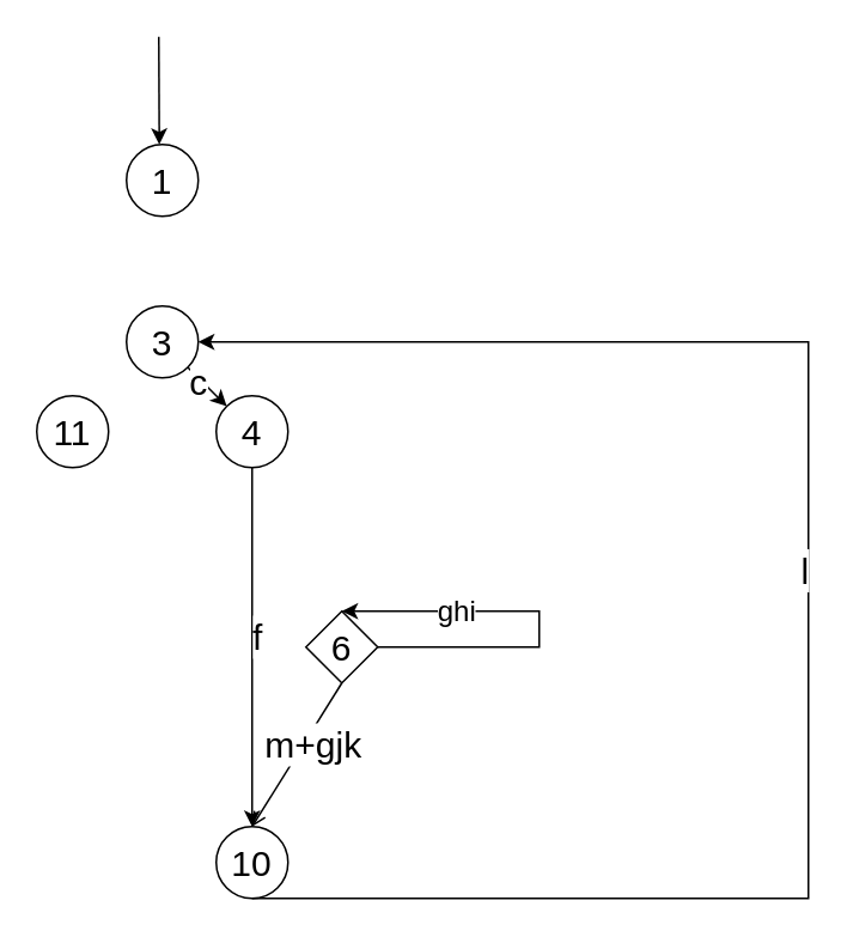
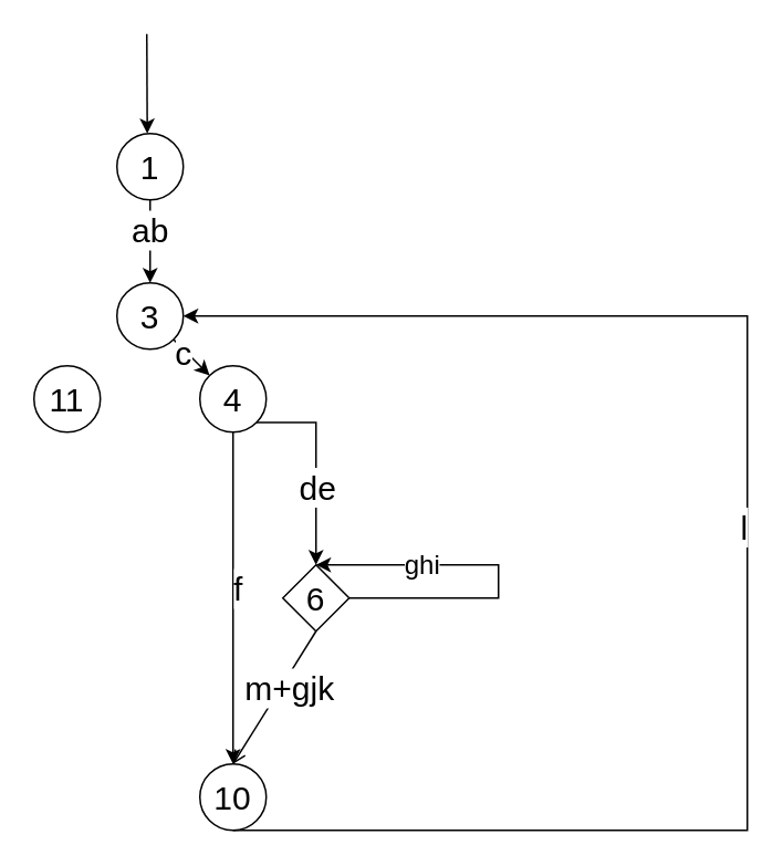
  <mxCell id="0" />
  <mxCell id="1" parent="0" />
+ <mxCell id="2" style="edgeStyle=orthogonalEdgeStyle;rounded=0;orthogonalLoop=1;jettySize=auto;html=1;exitX=0.5;exitY=1;exitDx=0;exitDy=0;fontSize=20;" edge="1" parent="1" source="4" target="7"><mxGeometry relative="1" as="geometry" /></mxCell>
+ <mxCell id="3" value="ab" style="text;html=1;align=center;verticalAlign=middle;resizable=0;points=[];;labelBackgroundColor=#ffffff;fontSize=20;" vertex="1" connectable="0" parent="2"><mxGeometry x="-0.32" y="-1" relative="1" as="geometry"><mxPoint as="offset" /></mxGeometry></mxCell>
  <mxCell id="4" value="1" style="ellipse;whiteSpace=wrap;html=1;aspect=fixed;fontSize=20;" vertex="1" parent="1"><mxGeometry x="70" y="80" width="40" height="40" as="geometry" /></mxCell>
  <mxCell id="5" style="rounded=0;orthogonalLoop=1;jettySize=auto;html=1;exitX=1;exitY=1;exitDx=0;exitDy=0;fontSize=20;" edge="1" parent="1" source="7" target="12"><mxGeometry relative="1" as="geometry" /></mxCell>
  <mxCell id="6" value="c" style="text;html=1;align=center;verticalAlign=middle;resizable=0;points=[];;labelBackgroundColor=#ffffff;fontSize=20;" vertex="1" connectable="0" parent="5"><mxGeometry x="-0.414" y="-2" relative="1" as="geometry"><mxPoint as="offset" /></mxGeometry></mxCell>
  <mxCell id="7" value="3" style="ellipse;whiteSpace=wrap;html=1;aspect=fixed;fontSize=20;" vertex="1" parent="1"><mxGeometry x="70" y="170" width="40" height="40" as="geometry" /></mxCell>
  <mxCell id="8" style="edgeStyle=none;rounded=0;orthogonalLoop=1;jettySize=auto;html=1;exitX=0.5;exitY=1;exitDx=0;exitDy=0;entryX=0.5;entryY=0;entryDx=0;entryDy=0;fontSize=20;" edge="1" parent="1" source="12" target="20"><mxGeometry relative="1" as="geometry" /></mxCell>
  <mxCell id="9" value="f" style="text;html=1;align=center;verticalAlign=middle;resizable=0;points=[];;labelBackgroundColor=#ffffff;fontSize=20;" vertex="1" connectable="0" parent="8"><mxGeometry x="-0.067" y="2" relative="1" as="geometry"><mxPoint as="offset" /></mxGeometry></mxCell>
+ <mxCell id="10" style="edgeStyle=orthogonalEdgeStyle;rounded=0;orthogonalLoop=1;jettySize=auto;html=1;exitX=1;exitY=1;exitDx=0;exitDy=0;entryX=0.5;entryY=0;entryDx=0;entryDy=0;fontSize=20;" edge="1" parent="1" source="12" target="17"><mxGeometry relative="1" as="geometry" /></mxCell>
+ <mxCell id="11" value="de" style="text;html=1;align=center;verticalAlign=middle;resizable=0;points=[];;labelBackgroundColor=#ffffff;fontSize=20;" vertex="1" connectable="0" parent="10"><mxGeometry x="0.213" relative="1" as="geometry"><mxPoint as="offset" /></mxGeometry></mxCell>
  <mxCell id="12" value="4" style="ellipse;whiteSpace=wrap;html=1;aspect=fixed;fontSize=20;" vertex="1" parent="1"><mxGeometry x="120" y="220" width="40" height="40" as="geometry" /></mxCell>
  <mxCell id="13" style="edgeStyle=none;rounded=0;orthogonalLoop=1;jettySize=auto;html=1;exitX=0.5;exitY=1;exitDx=0;exitDy=0;entryX=0.5;entryY=0;entryDx=0;entryDy=0;fontSize=20;endArrow=open;" edge="1" parent="1" source="17" target="20"><mxGeometry relative="1" as="geometry" /></mxCell>
  <mxCell id="14" value="m+gjk" style="text;html=1;align=center;verticalAlign=middle;resizable=0;points=[];;labelBackgroundColor=#ffffff;fontSize=20;" vertex="1" connectable="0" parent="13"><mxGeometry x="-0.206" y="4" relative="1" as="geometry"><mxPoint as="offset" /></mxGeometry></mxCell>
  <mxCell id="15" style="edgeStyle=orthogonalEdgeStyle;rounded=0;orthogonalLoop=1;jettySize=auto;html=1;exitX=1;exitY=0.5;exitDx=0;exitDy=0;fontSize=16;entryX=0.5;entryY=0;entryDx=0;entryDy=0;" edge="1" parent="1" source="17" target="17"><mxGeometry relative="1" as="geometry"><mxPoint x="250" y="300" as="targetPoint" /><Array as="points"><mxPoint x="300" y="360" /><mxPoint x="300" y="340" /></Array></mxGeometry></mxCell>
  <mxCell id="16" value="ghi" style="text;html=1;align=center;verticalAlign=middle;resizable=0;points=[];;labelBackgroundColor=#ffffff;fontSize=16;" vertex="1" connectable="0" parent="15"><mxGeometry x="0.427" y="-1" relative="1" as="geometry"><mxPoint as="offset" /></mxGeometry></mxCell>
  <mxCell id="17" value="6" style="rhombus;whiteSpace=wrap;html=1;aspect=fixed;fontSize=20;" vertex="1" parent="1"><mxGeometry x="170" y="340" width="40" height="40" as="geometry" /></mxCell>
  <mxCell id="18" style="edgeStyle=orthogonalEdgeStyle;rounded=0;orthogonalLoop=1;jettySize=auto;html=1;exitX=0.5;exitY=1;exitDx=0;exitDy=0;entryX=1;entryY=0.5;entryDx=0;entryDy=0;fontSize=20;" edge="1" parent="1" source="20" target="7"><mxGeometry relative="1" as="geometry"><mxPoint x="80" y="320" as="targetPoint" /><Array as="points"><mxPoint x="140" y="500" /><mxPoint x="450" y="500" /><mxPoint x="450" y="190" /></Array></mxGeometry></mxCell>
  <mxCell id="19" value="l" style="text;html=1;align=center;verticalAlign=middle;resizable=0;points=[];;labelBackgroundColor=#ffffff;fontSize=20;" vertex="1" connectable="0" parent="18"><mxGeometry x="0.029" y="3" relative="1" as="geometry"><mxPoint as="offset" /></mxGeometry></mxCell>
  <mxCell id="20" value="10" style="ellipse;whiteSpace=wrap;html=1;aspect=fixed;fontSize=20;" vertex="1" parent="1"><mxGeometry x="120" y="460" width="40" height="40" as="geometry" /></mxCell>
  <mxCell id="21" value="11" style="ellipse;whiteSpace=wrap;html=1;aspect=fixed;fontSize=20;" vertex="1" parent="1"><mxGeometry x="20" y="220" width="40" height="40" as="geometry" /></mxCell>
  <mxCell id="22" style="rounded=0;orthogonalLoop=1;jettySize=auto;html=1;entryX=1;entryY=0;entryDx=0;entryDy=0;fontSize=20;" edge="1" parent="1"><mxGeometry relative="1" as="geometry"><mxPoint x="88" y="20" as="sourcePoint" /><mxPoint x="88.282" y="79.998" as="targetPoint" /></mxGeometry></mxCell>
